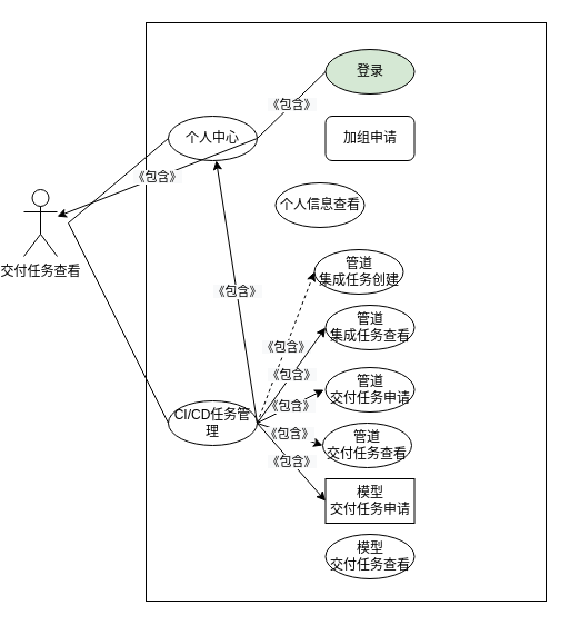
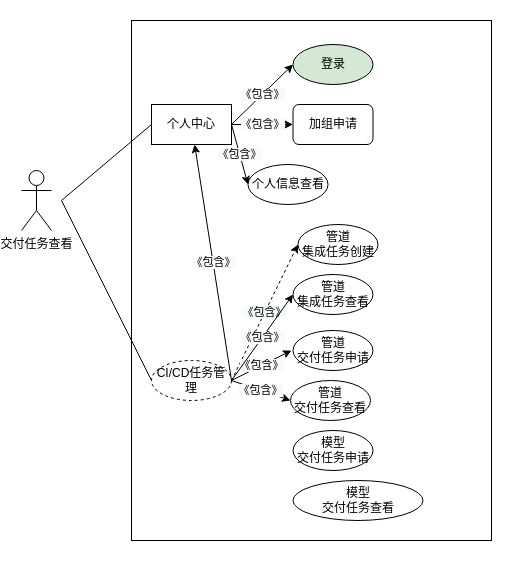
  <mxCell id="0" />
  <mxCell id="1" parent="0" />
  <mxCell id="2" value="交付任务查看" style="shape=umlActor;verticalLabelPosition=bottom;verticalAlign=top;html=1;outlineConnect=0;labelBackgroundColor=none;" parent="1" vertex="1"><mxGeometry x="20" y="170" width="30" height="60" as="geometry" /></mxCell>
  <mxCell id="3" value="" style="whiteSpace=wrap;html=1;labelBackgroundColor=none;" parent="1" vertex="1"><mxGeometry x="130" y="20" width="360" height="520" as="geometry" /></mxCell>
- <mxCell id="4" value="&lt;span style=&quot;color: rgb(0 , 0 , 0) ; font-family: &amp;#34;helvetica&amp;#34; ; font-size: 11px ; font-style: normal ; font-weight: 400 ; letter-spacing: normal ; text-align: center ; text-indent: 0px ; text-transform: none ; word-spacing: 0px ; background-color: rgb(248 , 249 , 250) ; display: inline ; float: none&quot;&gt;《包含》&lt;/span&gt;" style="rounded=0;orthogonalLoop=1;jettySize=auto;html=1;exitX=1;exitY=0.5;exitDx=0;exitDy=0;entryX=0;entryY=0.5;entryDx=0;entryDy=0;endArrow=none;" parent="1" source="5" target="8" edge="1"><mxGeometry relative="1" as="geometry" /></mxCell>
- <mxCell id="5" value="个人中心" style="ellipse;whiteSpace=wrap;html=1;" parent="1" vertex="1"><mxGeometry x="150" y="104" width="80" height="40" as="geometry" /></mxCell>
+ <mxCell id="4" value="&lt;span style=&quot;color: rgb(0 , 0 , 0) ; font-family: &amp;#34;helvetica&amp;#34; ; font-size: 11px ; font-style: normal ; font-weight: 400 ; letter-spacing: normal ; text-align: center ; text-indent: 0px ; text-transform: none ; word-spacing: 0px ; background-color: rgb(248 , 249 , 250) ; display: inline ; float: none&quot;&gt;《包含》&lt;/span&gt;" style="rounded=0;orthogonalLoop=1;jettySize=auto;html=1;exitX=1;exitY=0.5;exitDx=0;exitDy=0;entryX=0;entryY=0.5;entryDx=0;entryDy=0;" parent="1" source="5" target="8" edge="1"><mxGeometry relative="1" as="geometry" /></mxCell>
+ <mxCell id="5" value="个人中心" style="whiteSpace=wrap;html=1;rounded=0;" parent="1" vertex="1"><mxGeometry x="150" y="104" width="80" height="40" as="geometry" /></mxCell>
  <mxCell id="6" value="&lt;span&gt;加组申请&lt;/span&gt;" style="whiteSpace=wrap;html=1;rounded=1;" parent="1" vertex="1"><mxGeometry x="291.5" y="104" width="80" height="40" as="geometry" /></mxCell>
  <mxCell id="7" value="个人信息查看" style="ellipse;whiteSpace=wrap;html=1;" parent="1" vertex="1"><mxGeometry x="246.5" y="164" width="80" height="40" as="geometry" /></mxCell>
  <mxCell id="8" value="登录" style="ellipse;whiteSpace=wrap;html=1;fillColor=#d5e8d4;" parent="1" vertex="1"><mxGeometry x="291.5" y="44" width="80" height="40" as="geometry" /></mxCell>
  <mxCell id="9" value="&lt;span style=&quot;color: rgb(0 , 0 , 0) ; font-family: &amp;#34;helvetica&amp;#34; ; font-size: 11px ; font-style: normal ; font-weight: 400 ; letter-spacing: normal ; text-align: center ; text-indent: 0px ; text-transform: none ; word-spacing: 0px ; background-color: rgb(248 , 249 , 250) ; display: inline ; float: none&quot;&gt;《包含》&lt;/span&gt;" style="rounded=0;orthogonalLoop=1;jettySize=auto;html=1;exitX=1;exitY=0.5;exitDx=0;exitDy=0;entryX=0;entryY=0.5;entryDx=0;entryDy=0;dashed=1;" parent="1" source="11" target="20" edge="1"><mxGeometry relative="1" as="geometry" /></mxCell>
  <mxCell id="10" value="&lt;span style=&quot;color: rgb(0 , 0 , 0) ; font-family: &amp;#34;helvetica&amp;#34; ; font-size: 11px ; font-style: normal ; font-weight: 400 ; letter-spacing: normal ; text-align: center ; text-indent: 0px ; text-transform: none ; word-spacing: 0px ; background-color: rgb(248 , 249 , 250) ; display: inline ; float: none&quot;&gt;《包含》&lt;/span&gt;" style="edgeStyle=none;rounded=0;orthogonalLoop=1;jettySize=auto;html=1;exitX=1;exitY=0.5;exitDx=0;exitDy=0;entryX=0;entryY=0.5;entryDx=0;entryDy=0;" parent="1" source="11" target="23" edge="1"><mxGeometry relative="1" as="geometry"><mxPoint x="220" y="385" as="sourcePoint" /></mxGeometry></mxCell>
- <mxCell id="11" value="CI/CD任务管理" style="ellipse;whiteSpace=wrap;html=1;" parent="1" vertex="1"><mxGeometry x="150" y="360" width="80" height="40" as="geometry" /></mxCell>
- <mxCell id="12" value="模型&lt;br&gt;交付任务申请" style="whiteSpace=wrap;html=1;rounded=0;" parent="1" vertex="1"><mxGeometry x="291.5" y="430" width="80" height="40" as="geometry" /></mxCell>
- <mxCell id="13" value="模型&lt;br&gt;交付任务查看" style="ellipse;whiteSpace=wrap;html=1;" parent="1" vertex="1"><mxGeometry x="291.5" y="480" width="80" height="40" as="geometry" /></mxCell>
+ <mxCell id="11" value="CI/CD任务管理" style="ellipse;whiteSpace=wrap;html=1;dashed=1;" parent="1" vertex="1"><mxGeometry x="150" y="360" width="80" height="40" as="geometry" /></mxCell>
+ <mxCell id="12" value="模型&lt;br&gt;交付任务申请" style="ellipse;whiteSpace=wrap;html=1;" parent="1" vertex="1"><mxGeometry x="291.5" y="430" width="80" height="40" as="geometry" /></mxCell>
+ <mxCell id="13" value="模型&lt;br&gt;交付任务查看" style="ellipse;whiteSpace=wrap;html=1;" parent="1" vertex="1"><mxGeometry x="291.5" y="480" width="130" height="40" as="geometry" /></mxCell>
  <mxCell id="14" value="" style="endArrow=none;html=1;entryX=0;entryY=0.5;entryDx=0;entryDy=0;" parent="1" target="5" edge="1"><mxGeometry width="50" height="50" relative="1" as="geometry"><mxPoint x="60" y="200" as="sourcePoint" /><mxPoint x="110" y="150" as="targetPoint" /></mxGeometry></mxCell>
  <mxCell id="15" value="" style="endArrow=none;html=1;entryX=0;entryY=0.5;entryDx=0;entryDy=0;" parent="1" target="11" edge="1"><mxGeometry width="50" height="50" relative="1" as="geometry"><mxPoint x="60" y="200" as="sourcePoint" /><mxPoint x="110" y="150" as="targetPoint" /></mxGeometry></mxCell>
- <mxCell id="16" value="&lt;span style=&quot;color: rgb(0 , 0 , 0) ; font-family: &amp;#34;helvetica&amp;#34; ; font-size: 11px ; font-style: normal ; font-weight: 400 ; letter-spacing: normal ; text-align: center ; text-indent: 0px ; text-transform: none ; word-spacing: 0px ; background-color: rgb(248 , 249 , 250) ; display: inline ; float: none&quot;&gt;《包含》&lt;/span&gt;" style="endArrow=classic;html=1;exitX=1;exitY=0.5;exitDx=0;exitDy=0;" parent="1" source="5" target="2" edge="1"><mxGeometry width="50" height="50" relative="1" as="geometry"><mxPoint x="230.3" y="120" as="sourcePoint" /><mxPoint x="280.3" y="70" as="targetPoint" /></mxGeometry></mxCell>
- <mxCell id="18" value="&lt;span style=&quot;color: rgb(0 , 0 , 0) ; font-family: &amp;#34;helvetica&amp;#34; ; font-size: 11px ; font-style: normal ; font-weight: 400 ; letter-spacing: normal ; text-align: center ; text-indent: 0px ; text-transform: none ; word-spacing: 0px ; background-color: rgb(248 , 249 , 250) ; display: inline ; float: none&quot;&gt;《包含》&lt;/span&gt;" style="endArrow=classic;html=1;entryX=0;entryY=0.5;entryDx=0;entryDy=0;exitX=1;exitY=0.5;exitDx=0;exitDy=0;" parent="1" source="11" target="12" edge="1"><mxGeometry width="50" height="50" relative="1" as="geometry"><mxPoint x="230.3" y="270" as="sourcePoint" /><mxPoint x="280.3" y="220" as="targetPoint" /></mxGeometry></mxCell>
+ <mxCell id="16" value="&lt;span style=&quot;color: rgb(0 , 0 , 0) ; font-family: &amp;#34;helvetica&amp;#34; ; font-size: 11px ; font-style: normal ; font-weight: 400 ; letter-spacing: normal ; text-align: center ; text-indent: 0px ; text-transform: none ; word-spacing: 0px ; background-color: rgb(248 , 249 , 250) ; display: inline ; float: none&quot;&gt;《包含》&lt;/span&gt;" style="endArrow=classic;html=1;exitX=1;exitY=0.5;exitDx=0;exitDy=0;entryX=0;entryY=0.5;entryDx=0;entryDy=0;" parent="1" source="5" target="6" edge="1"><mxGeometry width="50" height="50" relative="1" as="geometry"><mxPoint x="230.3" y="120" as="sourcePoint" /><mxPoint x="280.3" y="70" as="targetPoint" /></mxGeometry></mxCell>
+ <mxCell id="17" value="&lt;span style=&quot;color: rgb(0 , 0 , 0) ; font-family: &amp;#34;helvetica&amp;#34; ; font-size: 11px ; font-style: normal ; font-weight: 400 ; letter-spacing: normal ; text-align: center ; text-indent: 0px ; text-transform: none ; word-spacing: 0px ; background-color: rgb(248 , 249 , 250) ; display: inline ; float: none&quot;&gt;《包含》&lt;/span&gt;" style="endArrow=classic;html=1;entryX=0;entryY=0.5;entryDx=0;entryDy=0;exitX=1;exitY=0.5;exitDx=0;exitDy=0;" parent="1" source="5" target="7" edge="1"><mxGeometry width="50" height="50" relative="1" as="geometry"><mxPoint x="205.3" y="254" as="sourcePoint" /><mxPoint x="255.3" y="204" as="targetPoint" /></mxGeometry></mxCell>
  <mxCell id="19" value="&lt;span style=&quot;color: rgb(0 , 0 , 0) ; font-family: &amp;#34;helvetica&amp;#34; ; font-size: 11px ; font-style: normal ; font-weight: 400 ; letter-spacing: normal ; text-align: center ; text-indent: 0px ; text-transform: none ; word-spacing: 0px ; background-color: rgb(248 , 249 , 250) ; display: inline ; float: none&quot;&gt;《包含》&lt;/span&gt;" style="endArrow=classic;html=1;exitX=1;exitY=0.5;exitDx=0;exitDy=0;" parent="1" source="11" target="5" edge="1"><mxGeometry width="50" height="50" relative="1" as="geometry"><mxPoint x="230" y="270" as="sourcePoint" /><mxPoint x="280" y="220" as="targetPoint" /></mxGeometry></mxCell>
- <mxCell id="20" value="管道&lt;br&gt;集成任务创建" style="ellipse;whiteSpace=wrap;html=1;" parent="1" vertex="1"><mxGeometry x="281.5" y="224" width="80" height="40" as="geometry" /></mxCell>
+ <mxCell id="20" value="管道&lt;br&gt;集成任务创建" style="ellipse;whiteSpace=wrap;html=1;" parent="1" vertex="1"><mxGeometry x="296.5" y="224" width="80" height="40" as="geometry" /></mxCell>
  <mxCell id="21" value="管道&lt;br&gt;集成任务查看&lt;span style=&quot;color: rgba(0 , 0 , 0 , 0) ; font-family: monospace ; font-size: 0px&quot;&gt;%3CmxGraphModel%3E%3Croot%3E%3CmxCell%20id%3D%220%22%2F%3E%3CmxCell%20id%3D%221%22%20parent%3D%220%22%2F%3E%3CmxCell%20id%3D%222%22%20value%3D%22%E7%AE%A1%E9%81%93%E4%BA%A4%E4%BB%98%E4%BB%BB%E5%8A%A1%22%20style%3D%22ellipse%3BwhiteSpace%3Dwrap%3Bhtml%3D1%3B%22%20vertex%3D%221%22%20parent%3D%221%22%3E%3CmxGeometry%20x%3D%22374%22%20y%3D%221080%22%20width%3D%2280%22%20height%3D%2240%22%20as%3D%22geometry%22%2F%3E%3C%2FmxCell%3E%3C%2Froot%3E%3C%2FmxGraphModel%3E&lt;/span&gt;" style="ellipse;whiteSpace=wrap;html=1;" parent="1" vertex="1"><mxGeometry x="291.5" y="274" width="80" height="40" as="geometry" /></mxCell>
  <mxCell id="22" value="管道&lt;br&gt;交付任务申请&lt;span style=&quot;color: rgba(0 , 0 , 0 , 0) ; font-family: monospace ; font-size: 0px&quot;&gt;%3CmxGraphModel%3E%3Croot%3E%3CmxCell%20id%3D%220%22%2F%3E%3CmxCell%20id%3D%221%22%20parent%3D%220%22%2F%3E%3CmxCell%20id%3D%222%22%20value%3D%22%E7%AE%A1%E9%81%93%E4%BA%A4%E4%BB%98%E4%BB%BB%E5%8A%A1%22%20style%3D%22ellipse%3BwhiteSpace%3Dwrap%3Bhtml%3D1%3B%22%20vertex%3D%221%22%20parent%3D%221%22%3E%3CmxGeometry%20x%3D%22374%22%20y%3D%221080%22%20width%3D%2280%22%20height%3D%2240%22%20as%3D%22geometry%22%2F%3E%3C%2FmxCell%3E%3C%2Froot%3E%3C%2FmxGraphModel%3E&lt;/span&gt;" style="ellipse;whiteSpace=wrap;html=1;" parent="1" vertex="1"><mxGeometry x="291.5" y="330" width="80" height="40" as="geometry" /></mxCell>
  <mxCell id="23" value="管道&lt;br&gt;交付任务查看&lt;span style=&quot;color: rgba(0 , 0 , 0 , 0) ; font-family: monospace ; font-size: 0px&quot;&gt;%3CmxGraphModel%3E%3Croot%3E%3CmxCell%20id%3D%220%22%2F%3E%3CmxCell%20id%3D%221%22%20parent%3D%220%22%2F%3E%3CmxCell%20id%3D%222%22%20value%3D%22%E7%AE%A1%E9%81%93%E4%BA%A4%E4%BB%98%E4%BB%BB%E5%8A%A1%22%20style%3D%22ellipse%3BwhiteSpace%3Dwrap%3Bhtml%3D1%3B%22%20vertex%3D%221%22%20parent%3D%221%22%3E%3CmxGeometry%20x%3D%22374%22%20y%3D%221080%22%20width%3D%2280%22%20height%3D%2240%22%20as%3D%22geometry%22%2F%3E%3C%2FmxCell%3E%3C%2Froot%3E%3C%2FmxGraphModel%3E&lt;/span&gt;" style="ellipse;whiteSpace=wrap;html=1;" parent="1" vertex="1"><mxGeometry x="289" y="380" width="80" height="40" as="geometry" /></mxCell>
  <mxCell id="24" value="&lt;span style=&quot;color: rgb(0 , 0 , 0) ; font-family: &amp;#34;helvetica&amp;#34; ; font-size: 11px ; font-style: normal ; font-weight: 400 ; letter-spacing: normal ; text-align: center ; text-indent: 0px ; text-transform: none ; word-spacing: 0px ; background-color: rgb(248 , 249 , 250) ; display: inline ; float: none&quot;&gt;《包含》&lt;/span&gt;" style="endArrow=classic;html=1;exitX=1;exitY=0.5;exitDx=0;exitDy=0;" parent="1" source="11" edge="1"><mxGeometry width="50" height="50" relative="1" as="geometry"><mxPoint x="290" y="390" as="sourcePoint" /><mxPoint x="290" y="350" as="targetPoint" /></mxGeometry></mxCell>
  <mxCell id="25" value="&lt;span style=&quot;color: rgb(0 , 0 , 0) ; font-family: &amp;#34;helvetica&amp;#34; ; font-size: 11px ; font-style: normal ; font-weight: 400 ; letter-spacing: normal ; text-align: center ; text-indent: 0px ; text-transform: none ; word-spacing: 0px ; background-color: rgb(248 , 249 , 250) ; display: inline ; float: none&quot;&gt;《包含》&lt;/span&gt;" style="endArrow=classic;html=1;exitX=1;exitY=0.5;exitDx=0;exitDy=0;entryX=0;entryY=0.5;entryDx=0;entryDy=0;" parent="1" source="11" target="21" edge="1"><mxGeometry width="50" height="50" relative="1" as="geometry"><mxPoint x="290" y="390" as="sourcePoint" /><mxPoint x="340" y="340" as="targetPoint" /></mxGeometry></mxCell>
